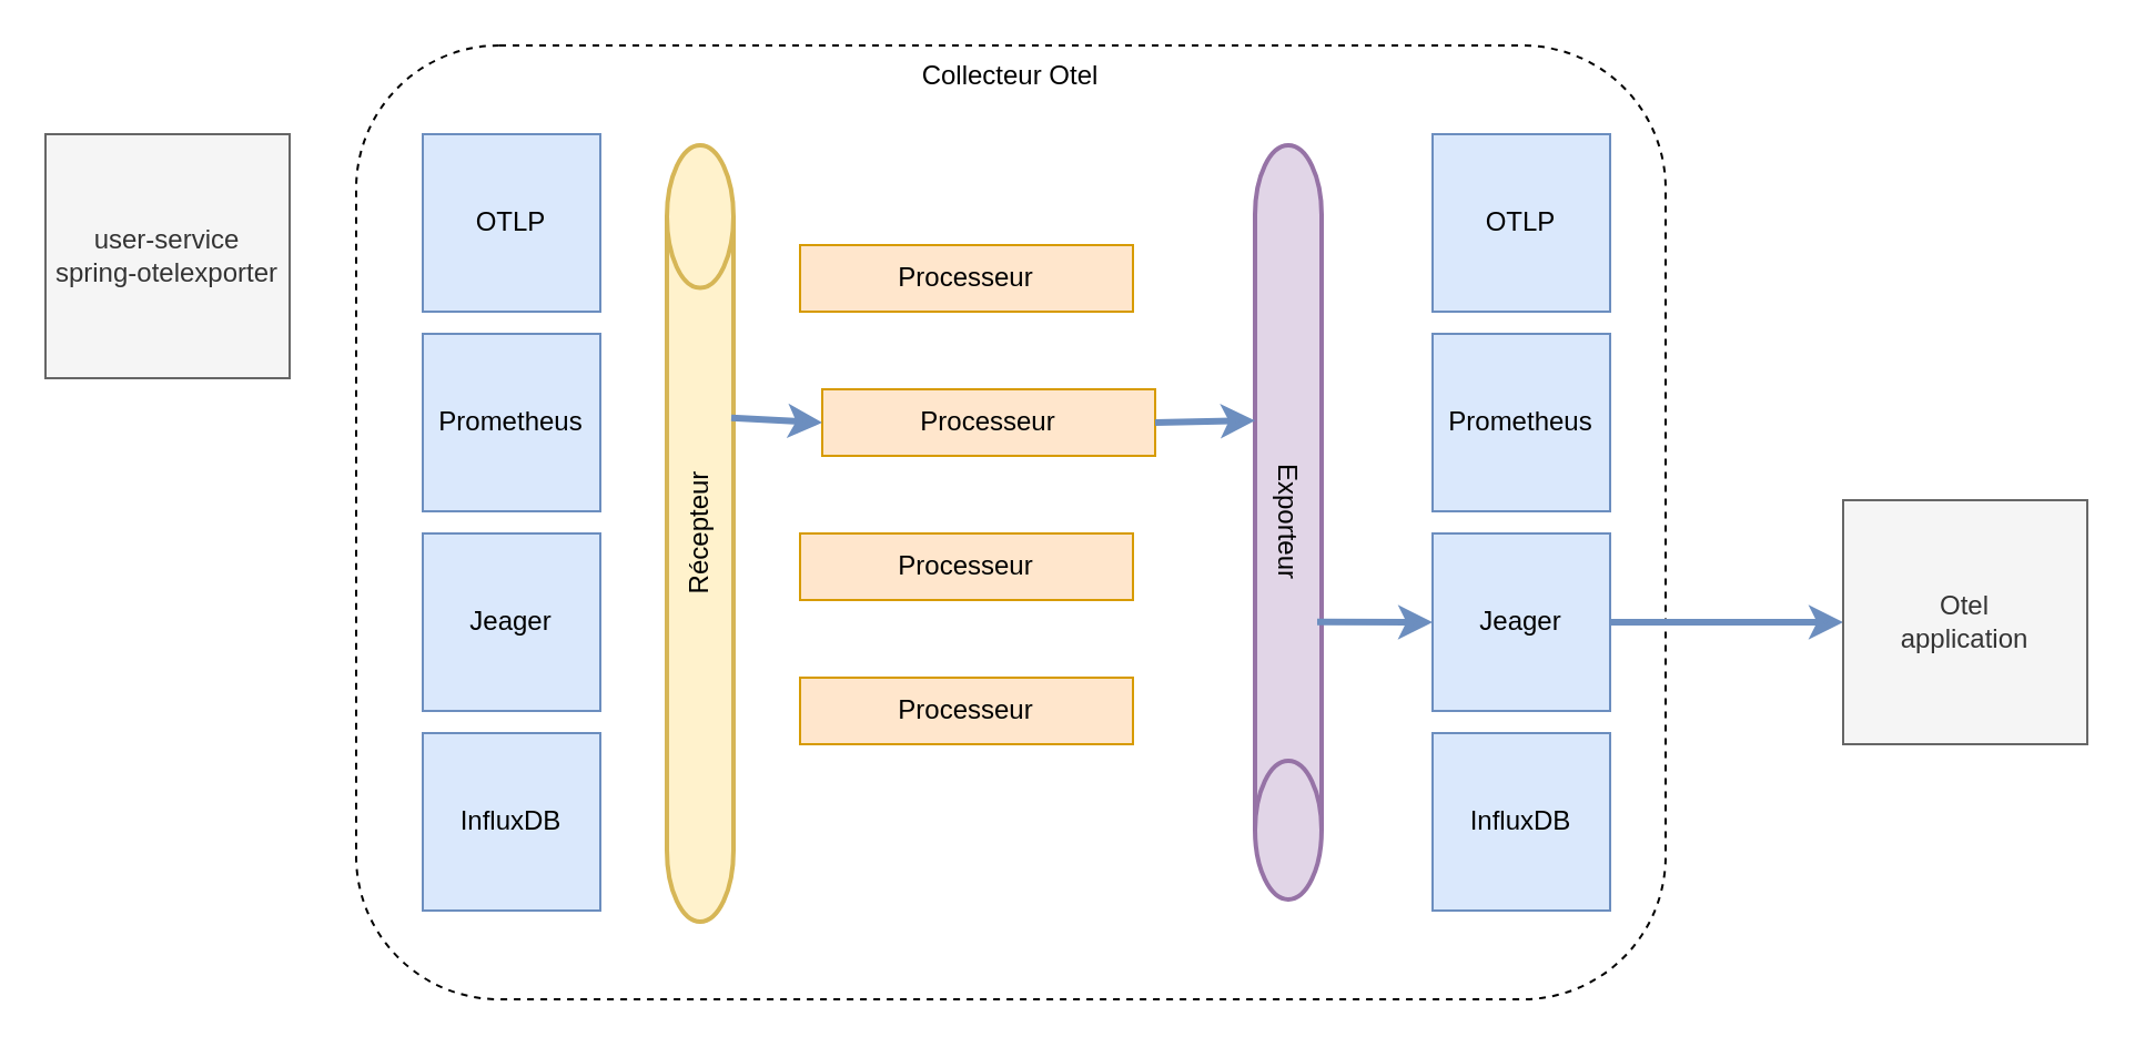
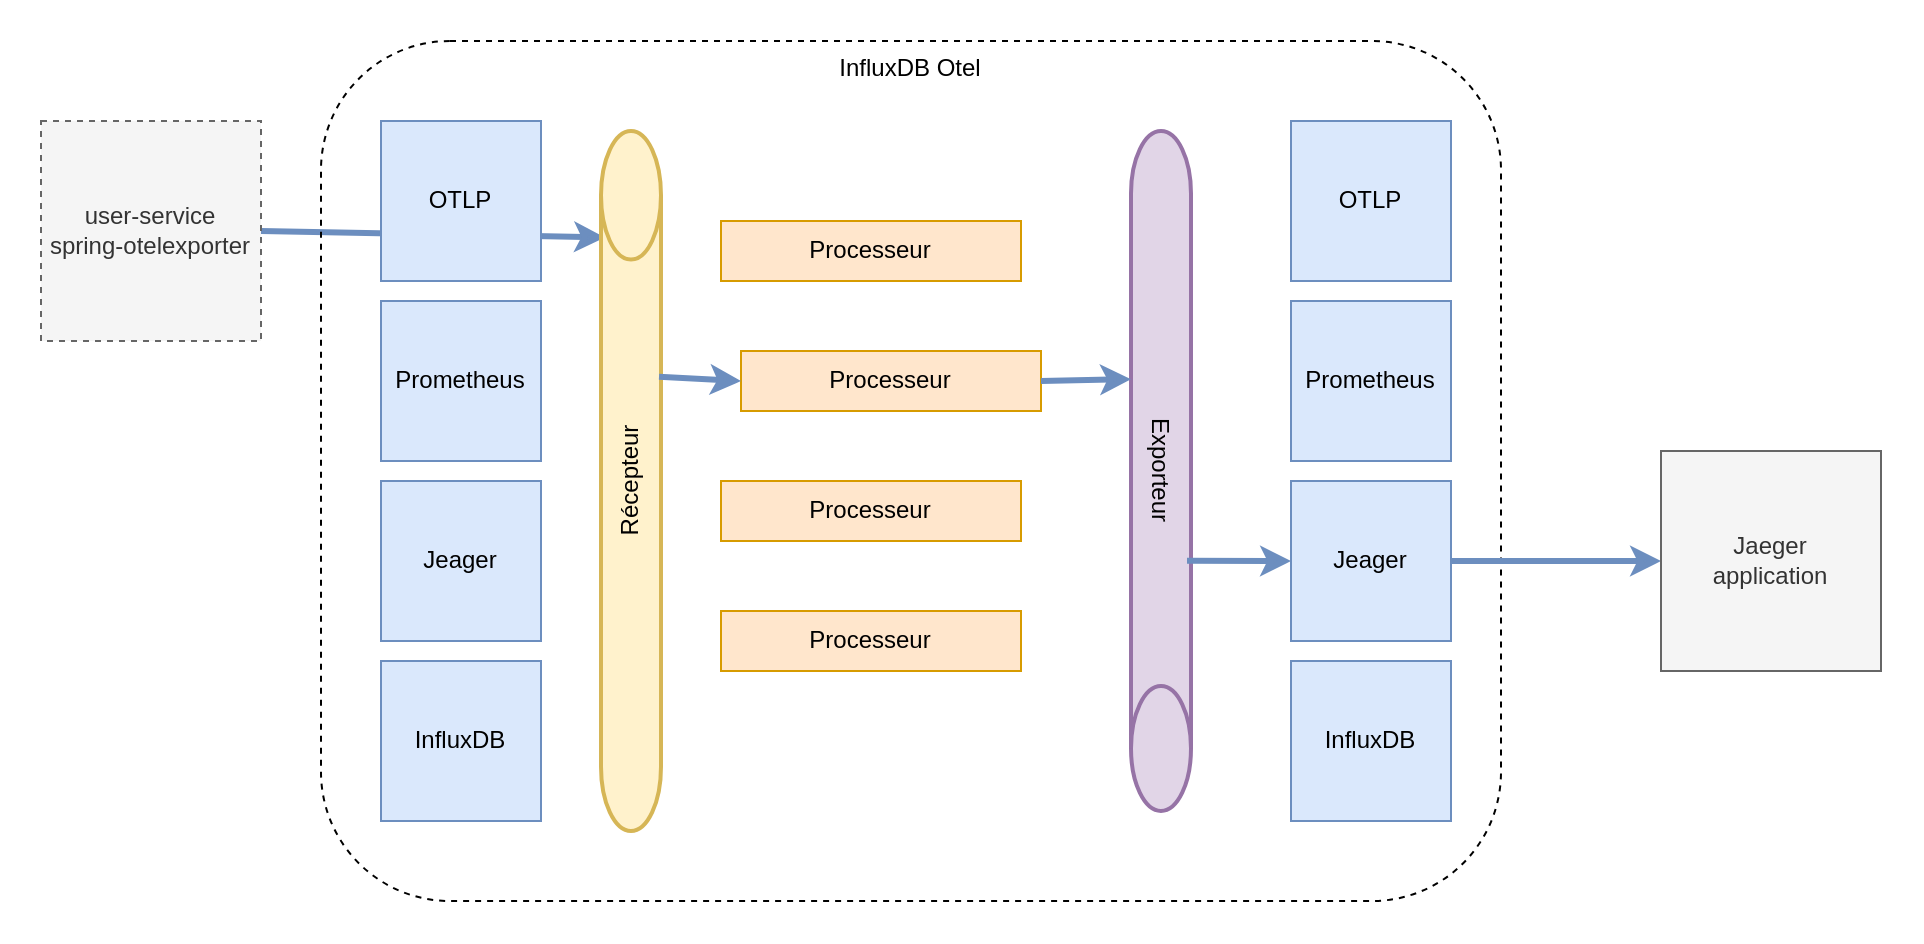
  <mxCell id="0" style=";html=1;" />
  <mxCell id="1" style=";html=1;" parent="0" />
- <mxCell id="3" value="Collecteur Otel" style="rounded=1;whiteSpace=wrap;html=1;fillColor=none;dashed=1;align=center;verticalAlign=top;" parent="1" vertex="1"><mxGeometry x="160" y="20" width="590" height="430" as="geometry" /></mxCell>
+ <mxCell id="2" value="" style="endArrow=classic;html=1;rounded=0;strokeWidth=3;fillColor=#dae8fc;strokeColor=#6c8ebf;entryX=0.848;entryY=0.067;entryDx=0;entryDy=0;entryPerimeter=0;exitX=1;exitY=0.5;exitDx=0;exitDy=0;" parent="1" target="7" edge="1" source="18"><mxGeometry width="50" height="50" relative="1" as="geometry"><mxPoint x="130" y="100" as="sourcePoint" /><mxPoint x="210" y="100" as="targetPoint" /></mxGeometry></mxCell>
+ <mxCell id="3" value="InfluxDB Otel" style="rounded=1;whiteSpace=wrap;html=1;fillColor=none;dashed=1;align=center;verticalAlign=top;" parent="1" vertex="1"><mxGeometry x="160" y="20" width="590" height="430" as="geometry" /></mxCell>
  <mxCell id="4" value="OTLP" style="whiteSpace=wrap;html=1;aspect=fixed;fillColor=#dae8fc;strokeColor=#6c8ebf;" parent="1" vertex="1"><mxGeometry x="190" y="60" width="80" height="80" as="geometry" /></mxCell>
  <mxCell id="5" value="Jeager" style="whiteSpace=wrap;html=1;aspect=fixed;fillColor=#dae8fc;strokeColor=#6c8ebf;" parent="1" vertex="1"><mxGeometry x="190" y="240" width="80" height="80" as="geometry" /></mxCell>
  <mxCell id="6" value="Prometheus" style="whiteSpace=wrap;html=1;aspect=fixed;fillColor=#dae8fc;strokeColor=#6c8ebf;" parent="1" vertex="1"><mxGeometry x="190" y="150" width="80" height="80" as="geometry" /></mxCell>
  <mxCell id="7" value="Récepteur" style="strokeWidth=2;html=1;shape=mxgraph.flowchart.direct_data;whiteSpace=wrap;rotation=-90;fillColor=#fff2cc;strokeColor=#d6b656;" parent="1" vertex="1"><mxGeometry x="140" y="225" width="350" height="30" as="geometry" /></mxCell>
  <mxCell id="8" value="Exporteur" style="strokeWidth=2;html=1;shape=mxgraph.flowchart.direct_data;whiteSpace=wrap;rotation=90;fillColor=#e1d5e7;strokeColor=#9673a6;" parent="1" vertex="1"><mxGeometry x="410" y="220" width="340" height="30" as="geometry" /></mxCell>
  <mxCell id="9" value="OTLP" style="whiteSpace=wrap;html=1;aspect=fixed;fillColor=#dae8fc;strokeColor=#6c8ebf;" parent="1" vertex="1"><mxGeometry x="645" y="60" width="80" height="80" as="geometry" /></mxCell>
  <mxCell id="10" value="Prometheus" style="whiteSpace=wrap;html=1;aspect=fixed;fillColor=#dae8fc;strokeColor=#6c8ebf;" parent="1" vertex="1"><mxGeometry x="645" y="150" width="80" height="80" as="geometry" /></mxCell>
  <mxCell id="11" value="Processeur" style="rounded=0;whiteSpace=wrap;html=1;fillColor=#ffe6cc;strokeColor=#d79b00;" parent="1" vertex="1"><mxGeometry x="360" y="110" width="150" height="30" as="geometry" /></mxCell>
  <mxCell id="12" value="Processeur" style="rounded=0;whiteSpace=wrap;html=1;fillColor=#ffe6cc;strokeColor=#d79b00;" parent="1" vertex="1"><mxGeometry x="370" y="175" width="150" height="30" as="geometry" /></mxCell>
  <mxCell id="13" value="Processeur" style="rounded=0;whiteSpace=wrap;html=1;fillColor=#ffe6cc;strokeColor=#d79b00;" parent="1" vertex="1"><mxGeometry x="360" y="240" width="150" height="30" as="geometry" /></mxCell>
  <mxCell id="14" value="" style="endArrow=classic;html=1;rounded=0;strokeWidth=3;fillColor=#dae8fc;strokeColor=#6c8ebf;entryX=0;entryY=0.5;entryDx=0;entryDy=0;exitX=0.649;exitY=0.967;exitDx=0;exitDy=0;exitPerimeter=0;" parent="1" source="7" target="12" edge="1"><mxGeometry width="50" height="50" relative="1" as="geometry"><mxPoint x="330" y="180" as="sourcePoint" /><mxPoint x="312" y="113" as="targetPoint" /></mxGeometry></mxCell>
  <mxCell id="15" value="" style="endArrow=classic;html=1;rounded=0;strokeWidth=3;fillColor=#dae8fc;strokeColor=#6c8ebf;entryX=0.365;entryY=1;entryDx=0;entryDy=0;exitX=1;exitY=0.5;exitDx=0;exitDy=0;entryPerimeter=0;" parent="1" source="12" target="8" edge="1"><mxGeometry width="50" height="50" relative="1" as="geometry"><mxPoint x="340" y="200" as="sourcePoint" /><mxPoint x="370" y="200" as="targetPoint" /></mxGeometry></mxCell>
  <mxCell id="16" value="" style="endArrow=classic;html=1;rounded=0;strokeWidth=3;fillColor=#dae8fc;strokeColor=#6c8ebf;entryX=0;entryY=0.5;entryDx=0;entryDy=0;exitX=0.632;exitY=0.067;exitDx=0;exitDy=0;exitPerimeter=0;" parent="1" source="8" target="24" edge="1"><mxGeometry width="50" height="50" relative="1" as="geometry"><mxPoint x="520" y="200" as="sourcePoint" /><mxPoint x="610" y="290" as="targetPoint" /></mxGeometry></mxCell>
  <mxCell id="17" value="" style="endArrow=classic;html=1;rounded=0;strokeWidth=3;fillColor=#dae8fc;strokeColor=#6c8ebf;entryX=0;entryY=0.5;entryDx=0;entryDy=0;" parent="1" edge="1" target="19" source="24"><mxGeometry width="50" height="50" relative="1" as="geometry"><mxPoint x="680" y="280" as="sourcePoint" /><mxPoint x="750" y="282" as="targetPoint" /></mxGeometry></mxCell>
- <mxCell id="18" value="user-service&lt;br&gt;spring-otelexporter" style="whiteSpace=wrap;html=1;aspect=fixed;fillColor=#f5f5f5;strokeColor=#666666;fontColor=#333333;" parent="1" vertex="1"><mxGeometry x="20" y="60" width="110" height="110" as="geometry" /></mxCell>
- <mxCell id="19" value="Otel &lt;br&gt;application" style="whiteSpace=wrap;html=1;aspect=fixed;fillColor=#f5f5f5;strokeColor=#666666;fontColor=#333333;" parent="1" vertex="1"><mxGeometry x="830" y="225" width="110" height="110" as="geometry" /></mxCell>
+ <mxCell id="18" value="user-service&lt;br&gt;spring-otelexporter" style="whiteSpace=wrap;html=1;aspect=fixed;fillColor=#f5f5f5;strokeColor=#666666;fontColor=#333333;dashed=1;" parent="1" vertex="1"><mxGeometry x="20" y="60" width="110" height="110" as="geometry" /></mxCell>
+ <mxCell id="19" value="Jaeger &lt;br&gt;application" style="whiteSpace=wrap;html=1;aspect=fixed;fillColor=#f5f5f5;strokeColor=#666666;fontColor=#333333;" parent="1" vertex="1"><mxGeometry x="830" y="225" width="110" height="110" as="geometry" /></mxCell>
  <mxCell id="20" value="InfluxDB" style="whiteSpace=wrap;html=1;aspect=fixed;fillColor=#dae8fc;strokeColor=#6c8ebf;" vertex="1" parent="1"><mxGeometry x="190" y="330" width="80" height="80" as="geometry" /></mxCell>
  <mxCell id="21" value="InfluxDB" style="whiteSpace=wrap;html=1;aspect=fixed;fillColor=#dae8fc;strokeColor=#6c8ebf;" vertex="1" parent="1"><mxGeometry x="645" y="330" width="80" height="80" as="geometry" /></mxCell>
  <mxCell id="22" value="Processeur" style="rounded=0;whiteSpace=wrap;html=1;fillColor=#ffe6cc;strokeColor=#d79b00;" vertex="1" parent="1"><mxGeometry x="360" y="305" width="150" height="30" as="geometry" /></mxCell>
  <mxCell id="23" value="" style="endArrow=classic;html=1;rounded=0;strokeWidth=3;fillColor=#dae8fc;strokeColor=#6c8ebf;entryX=0;entryY=0.5;entryDx=0;entryDy=0;" edge="1" parent="1" target="24"><mxGeometry width="50" height="50" relative="1" as="geometry"><mxPoint x="680" y="280" as="sourcePoint" /><mxPoint x="830" y="280" as="targetPoint" /></mxGeometry></mxCell>
  <mxCell id="24" value="Jeager" style="whiteSpace=wrap;html=1;aspect=fixed;fillColor=#dae8fc;strokeColor=#6c8ebf;" parent="1" vertex="1"><mxGeometry x="645" y="240" width="80" height="80" as="geometry" /></mxCell>
